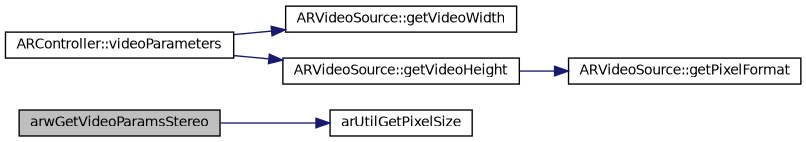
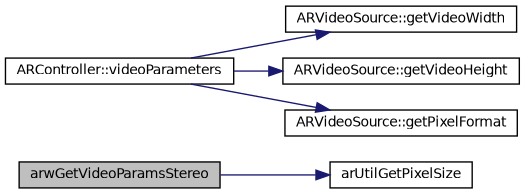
  digraph {
    rankdir=LR
    node [color=black fillcolor=white fontname=Helvetica fontsize=10 shape=record style=filled]
    edge [color=midnightblue fontname=Helvetica fontsize=10 labelfontname=Helvetica labelfontsize=10 style=solid]
    n1 [fillcolor=grey75 fontcolor=black height=0.2 label=arwGetVideoParamsStereo width=0.4]
    n2 [height=0.2 label=arUtilGetPixelSize width=0.4]
    n3 [height=0.2 label="ARController::videoParameters" width=0.4]
    n4 [height=0.2 label="ARVideoSource::getVideoWidth" width=0.4]
    n5 [height=0.2 label="ARVideoSource::getVideoHeight" width=0.4]
    n6 [height=0.2 label="ARVideoSource::getPixelFormat" width=0.4]
    n1 -> n2
    n3 -> n4
    n3 -> n5
-   n5 -> n6
+   n3 -> n6
  }
